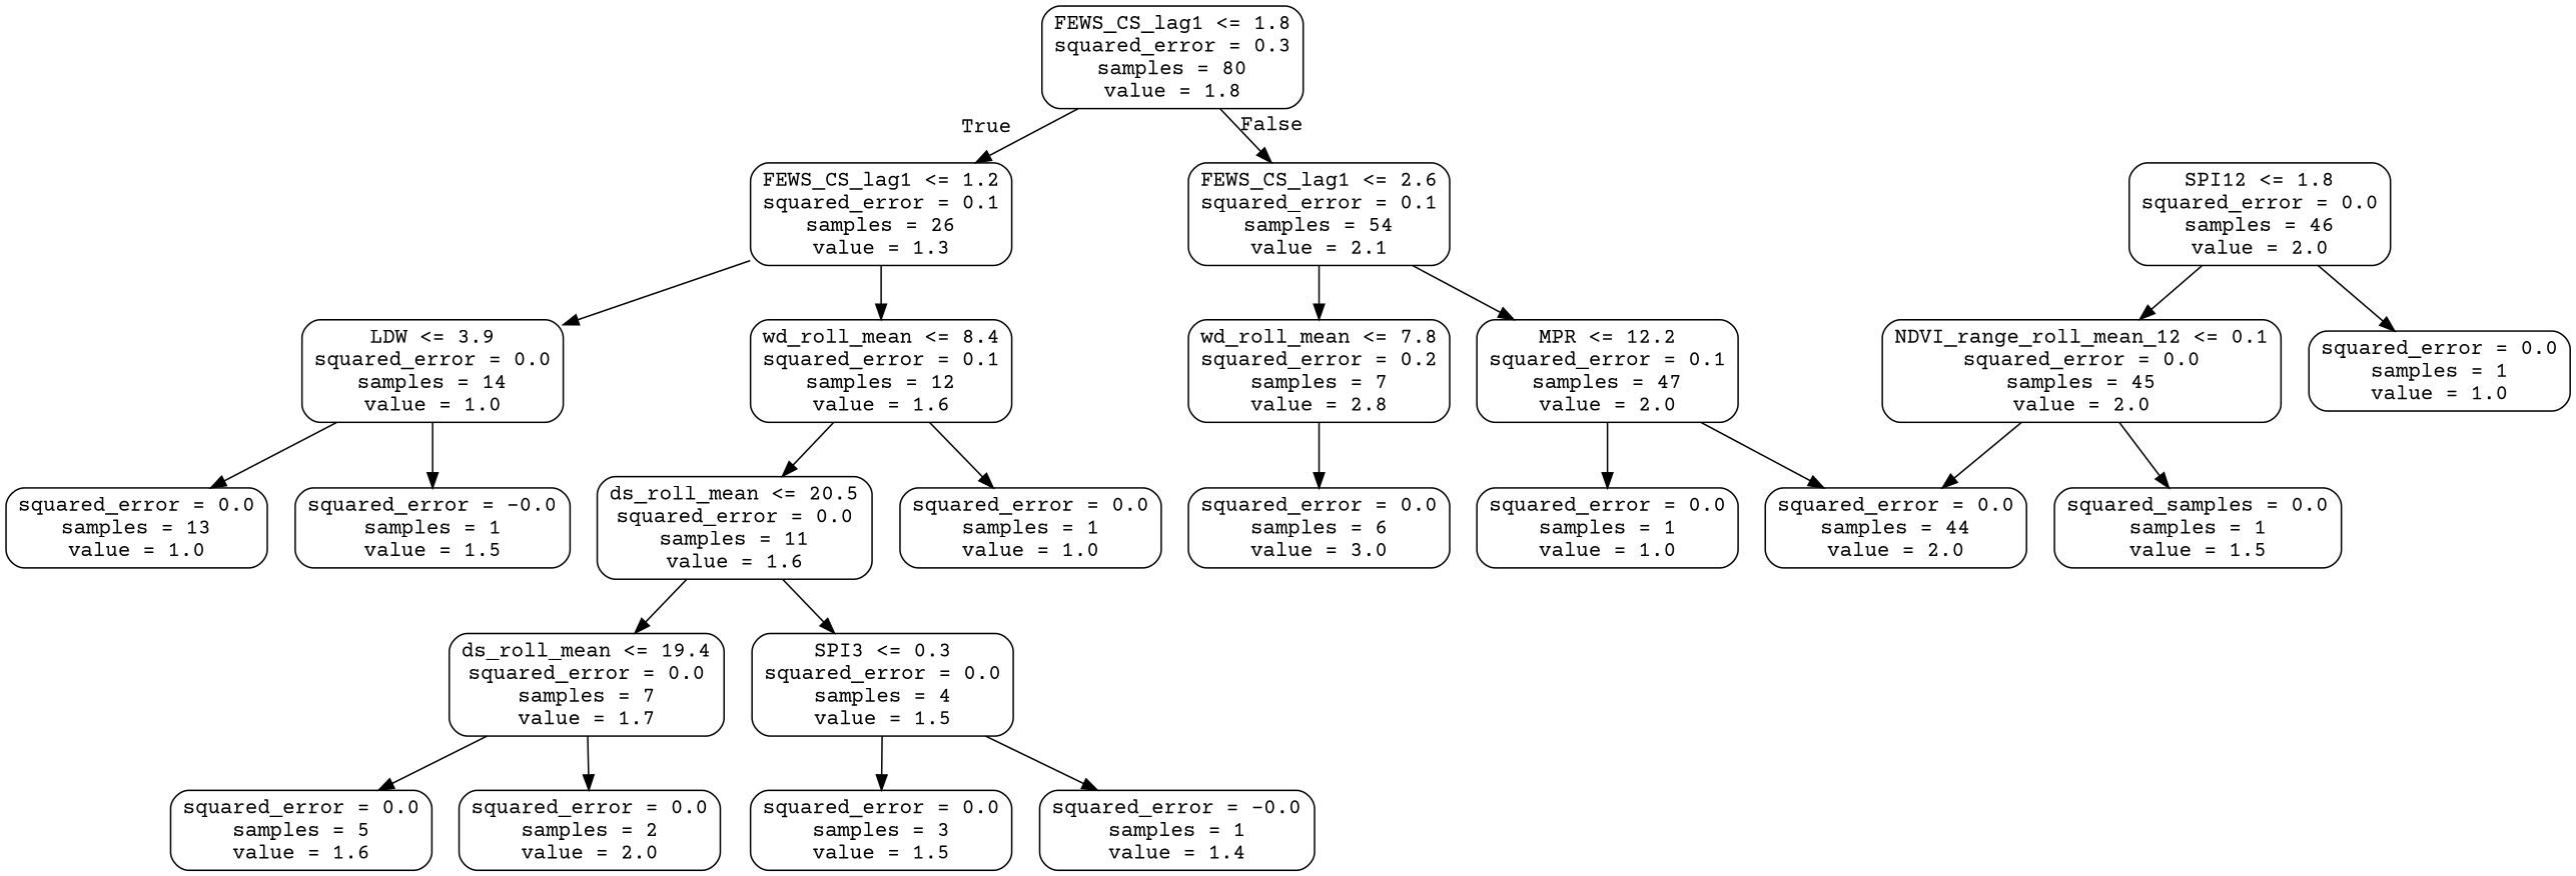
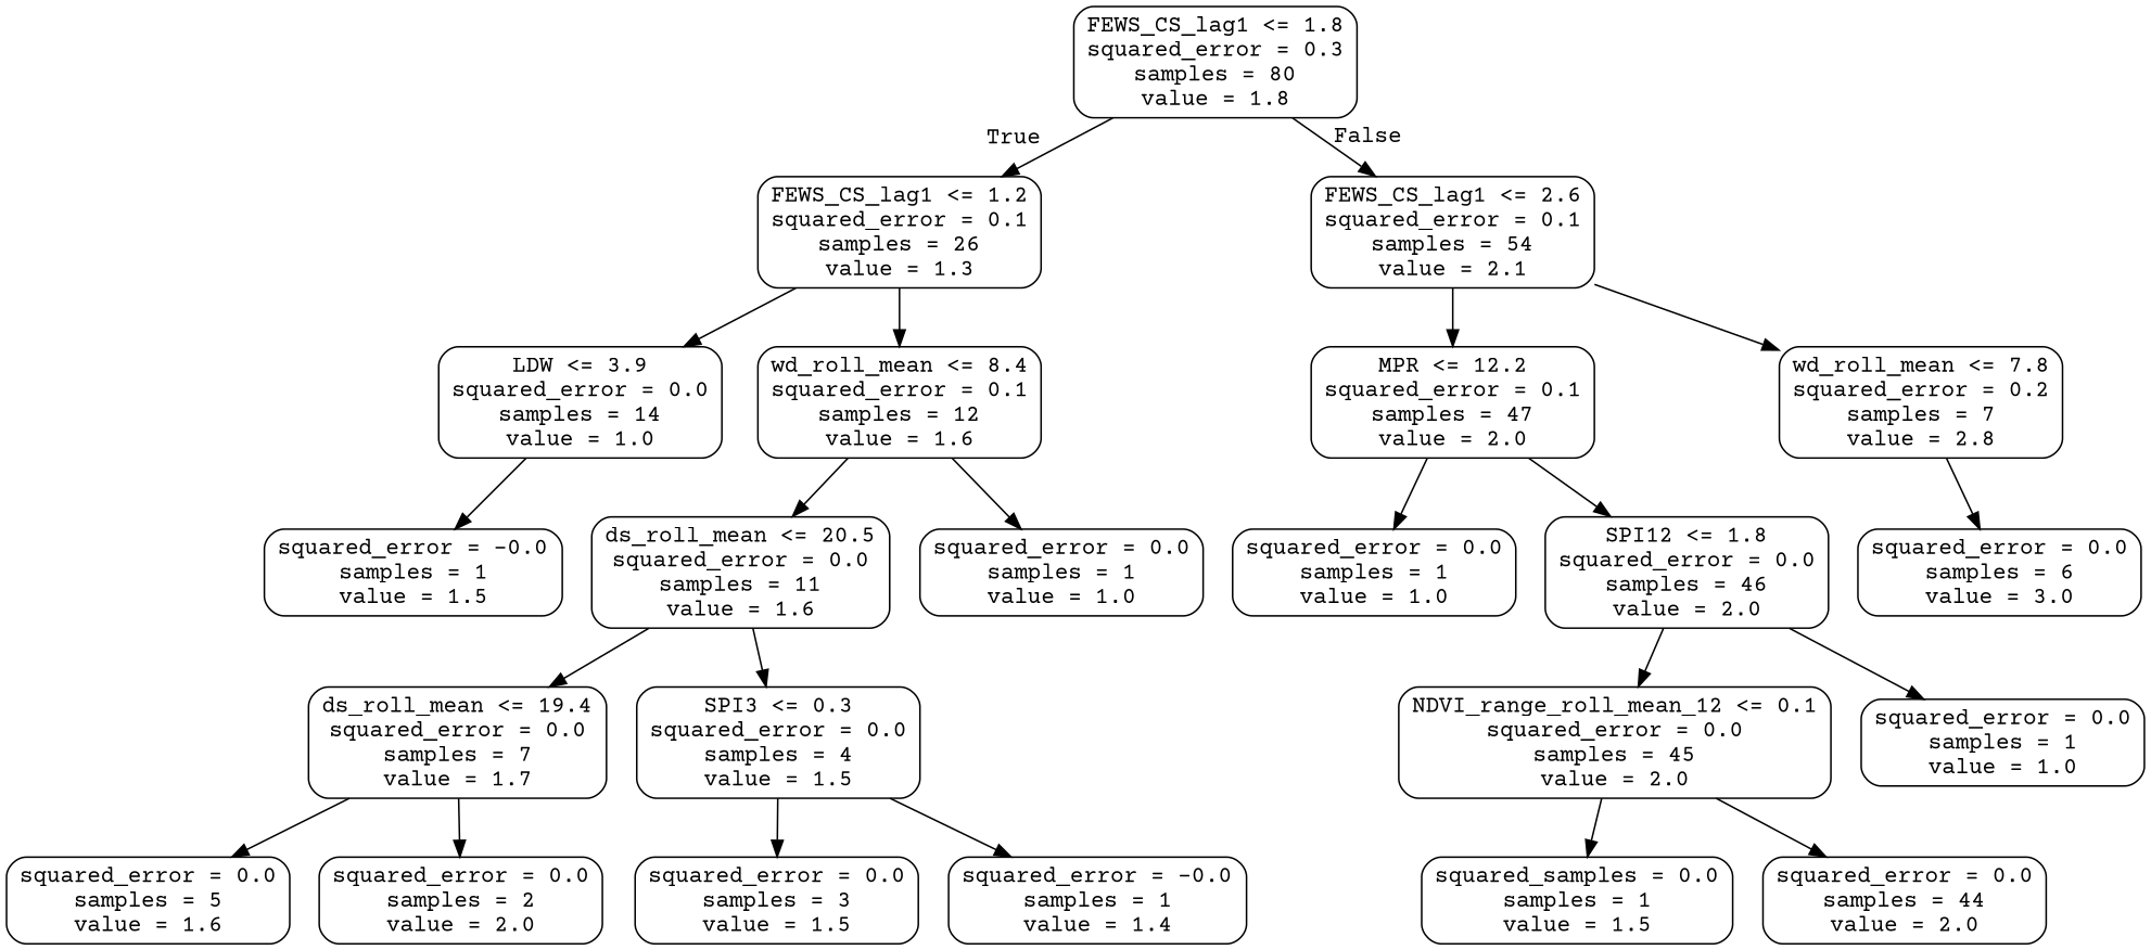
  digraph {
    fontname="Courier Prime"
    node [color=black fontname="Courier Prime" shape=box style=rounded]
    edge [fontname="Courier Prime"]
    n1 [label="FEWS_CS_lag1 <= 1.8\nsquared_error = 0.3\nsamples = 80\nvalue = 1.8"]
    n2 [label="FEWS_CS_lag1 <= 1.2\nsquared_error = 0.1\nsamples = 26\nvalue = 1.3"]
    n3 [label="FEWS_CS_lag1 <= 2.6\nsquared_error = 0.1\nsamples = 54\nvalue = 2.1"]
    n4 [label="LDW <= 3.9\nsquared_error = 0.0\nsamples = 14\nvalue = 1.0"]
    n5 [label="wd_roll_mean <= 8.4\nsquared_error = 0.1\nsamples = 12\nvalue = 1.6"]
    n6 [label="MPR <= 12.2\nsquared_error = 0.1\nsamples = 47\nvalue = 2.0"]
    n7 [label="wd_roll_mean <= 7.8\nsquared_error = 0.2\nsamples = 7\nvalue = 2.8"]
-   n8 [label="squared_error = 0.0\nsamples = 13\nvalue = 1.0"]
    n9 [label="squared_error = -0.0\nsamples = 1\nvalue = 1.5"]
    n10 [label="ds_roll_mean <= 20.5\nsquared_error = 0.0\nsamples = 11\nvalue = 1.6"]
    n11 [label="squared_error = 0.0\nsamples = 1\nvalue = 1.0"]
    n12 [label="ds_roll_mean <= 19.4\nsquared_error = 0.0\nsamples = 7\nvalue = 1.7"]
    n13 [label="SPI3 <= 0.3\nsquared_error = 0.0\nsamples = 4\nvalue = 1.5"]
    n14 [label="squared_error = 0.0\nsamples = 5\nvalue = 1.6"]
    n15 [label="squared_error = 0.0\nsamples = 2\nvalue = 2.0"]
    n16 [label="squared_error = 0.0\nsamples = 3\nvalue = 1.5"]
    n17 [label="squared_error = -0.0\nsamples = 1\nvalue = 1.4"]
    n18 [label="squared_error = 0.0\nsamples = 1\nvalue = 1.0"]
    n19 [label="SPI12 <= 1.8\nsquared_error = 0.0\nsamples = 46\nvalue = 2.0"]
    n20 [label="squared_error = 0.0\nsamples = 6\nvalue = 3.0"]
    n21 [label="NDVI_range_roll_mean_12 <= 0.1\nsquared_error = 0.0\nsamples = 45\nvalue = 2.0"]
    n22 [label="squared_error = 0.0\nsamples = 1\nvalue = 1.0"]
    n23 [label="squared_samples = 0.0\nsamples = 1\nvalue = 1.5"]
    n24 [label="squared_error = 0.0\nsamples = 44\nvalue = 2.0"]
    n1 -> n2 [headlabel=True labelangle=45 labeldistance=2.5]
    n1 -> n3 [headlabel=False labelangle=-45 labeldistance=2.5]
    n2 -> n4
    n2 -> n5
    n3 -> n6
    n3 -> n7
-   n4 -> n8
    n4 -> n9
    n5 -> n10
    n5 -> n11
    n6 -> n18
-   n6 -> n24
+   n6 -> n19
    n7 -> n20
    n10 -> n12
    n10 -> n13
    n12 -> n14
    n12 -> n15
    n13 -> n16
    n13 -> n17
    n19 -> n21
    n19 -> n22
    n21 -> n23
    n21 -> n24
  }
